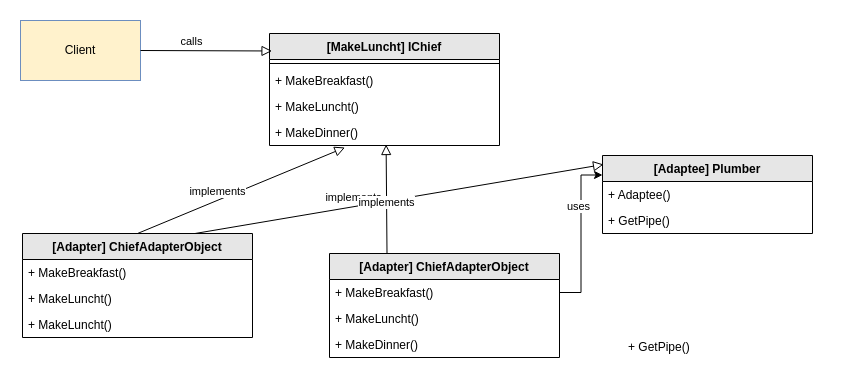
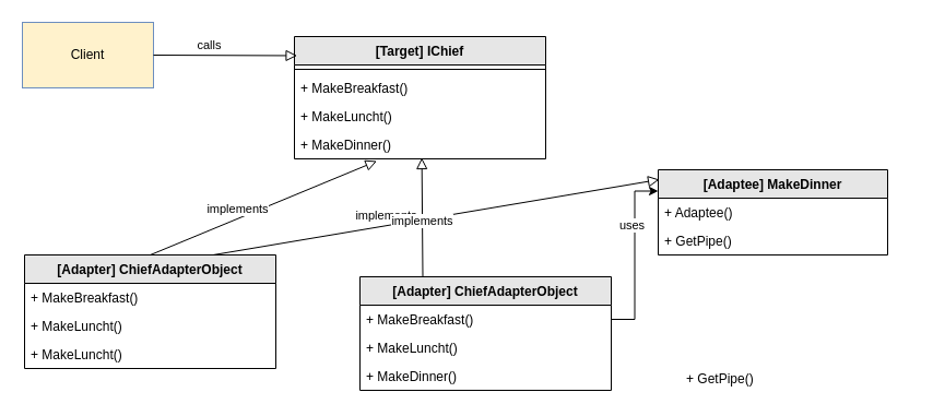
  <mxCell id="0" />
  <mxCell id="1" parent="0" />
- <mxCell id="2" value="[MakeLuncht]&amp;nbsp;IChief" style="swimlane;fontStyle=1;align=center;verticalAlign=top;childLayout=stackLayout;horizontal=1;startSize=26;horizontalStack=0;resizeParent=1;resizeParentMax=0;resizeLast=0;collapsible=1;marginBottom=0;whiteSpace=wrap;html=1;fillColor=#E6E6E6;" vertex="1" parent="1"><mxGeometry x="269" y="33" width="230" height="112" as="geometry" /></mxCell>
+ <mxCell id="2" value="[Target]&amp;nbsp;IChief" style="swimlane;fontStyle=1;align=center;verticalAlign=top;childLayout=stackLayout;horizontal=1;startSize=26;horizontalStack=0;resizeParent=1;resizeParentMax=0;resizeLast=0;collapsible=1;marginBottom=0;whiteSpace=wrap;html=1;fillColor=#E6E6E6;" vertex="1" parent="1"><mxGeometry x="269" y="33" width="230" height="112" as="geometry" /></mxCell>
  <mxCell id="3" value="" style="line;strokeWidth=1;fillColor=none;align=left;verticalAlign=middle;spacingTop=-1;spacingLeft=3;spacingRight=3;rotatable=0;labelPosition=right;points=[];portConstraint=eastwest;strokeColor=inherit;" vertex="1" parent="2"><mxGeometry y="26" width="230" height="8" as="geometry" /></mxCell>
  <mxCell id="4" value="+ MakeBreakfast()" style="text;strokeColor=none;fillColor=none;align=left;verticalAlign=top;spacingLeft=4;spacingRight=4;overflow=hidden;rotatable=0;points=[[0,0.5],[1,0.5]];portConstraint=eastwest;whiteSpace=wrap;html=1;" vertex="1" parent="2"><mxGeometry y="34" width="230" height="26" as="geometry" /></mxCell>
  <mxCell id="5" value="+ MakeLuncht()" style="text;strokeColor=none;fillColor=none;align=left;verticalAlign=top;spacingLeft=4;spacingRight=4;overflow=hidden;rotatable=0;points=[[0,0.5],[1,0.5]];portConstraint=eastwest;whiteSpace=wrap;html=1;" vertex="1" parent="2"><mxGeometry y="60" width="230" height="26" as="geometry" /></mxCell>
  <mxCell id="6" value="+ MakeDinner()" style="text;strokeColor=none;fillColor=none;align=left;verticalAlign=top;spacingLeft=4;spacingRight=4;overflow=hidden;rotatable=0;points=[[0,0.5],[1,0.5]];portConstraint=eastwest;whiteSpace=wrap;html=1;" vertex="1" parent="2"><mxGeometry y="86" width="230" height="26" as="geometry" /></mxCell>
- <mxCell id="7" value="[Adaptee]&amp;nbsp;Plumber" style="swimlane;fontStyle=1;align=center;verticalAlign=top;childLayout=stackLayout;horizontal=1;startSize=26;horizontalStack=0;resizeParent=1;resizeParentMax=0;resizeLast=0;collapsible=1;marginBottom=0;whiteSpace=wrap;html=1;fillColor=#E6E6E6;" vertex="1" parent="1"><mxGeometry x="602" y="155" width="210" height="78" as="geometry" /></mxCell>
+ <mxCell id="7" value="[Adaptee]&amp;nbsp;MakeDinner" style="swimlane;fontStyle=1;align=center;verticalAlign=top;childLayout=stackLayout;horizontal=1;startSize=26;horizontalStack=0;resizeParent=1;resizeParentMax=0;resizeLast=0;collapsible=1;marginBottom=0;whiteSpace=wrap;html=1;fillColor=#E6E6E6;" vertex="1" parent="1"><mxGeometry x="602" y="155" width="210" height="78" as="geometry" /></mxCell>
  <mxCell id="8" value="+ Adaptee()" style="text;strokeColor=none;fillColor=none;align=left;verticalAlign=top;spacingLeft=4;spacingRight=4;overflow=hidden;rotatable=0;points=[[0,0.5],[1,0.5]];portConstraint=eastwest;whiteSpace=wrap;html=1;" vertex="1" parent="7"><mxGeometry y="26" width="210" height="26" as="geometry" /></mxCell>
  <mxCell id="9" value="+ GetPipe()" style="text;strokeColor=none;fillColor=none;align=left;verticalAlign=top;spacingLeft=4;spacingRight=4;overflow=hidden;rotatable=0;points=[[0,0.5],[1,0.5]];portConstraint=eastwest;whiteSpace=wrap;html=1;" vertex="1" parent="7"><mxGeometry y="52" width="210" height="26" as="geometry" /></mxCell>
  <mxCell id="10" style="edgeStyle=orthogonalEdgeStyle;rounded=0;orthogonalLoop=1;jettySize=auto;html=1;exitX=1;exitY=0.5;exitDx=0;exitDy=0;entryX=0;entryY=0.25;entryDx=0;entryDy=0;" edge="1" parent="1" source="13" target="7"><mxGeometry relative="1" as="geometry" /></mxCell>
  <mxCell id="11" value="uses" style="edgeLabel;html=1;align=center;verticalAlign=middle;resizable=0;points=[];" vertex="1" connectable="0" parent="10"><mxGeometry x="0.247" y="1" relative="1" as="geometry"><mxPoint x="-2" y="-8" as="offset" /></mxGeometry></mxCell>
  <mxCell id="12" value="[Adapter]&amp;nbsp;ChiefAdapterObject" style="swimlane;fontStyle=1;align=center;verticalAlign=top;childLayout=stackLayout;horizontal=1;startSize=26;horizontalStack=0;resizeParent=1;resizeParentMax=0;resizeLast=0;collapsible=1;marginBottom=0;whiteSpace=wrap;html=1;fillColor=#E6E6E6;" vertex="1" parent="1"><mxGeometry x="329" y="253" width="230" height="104" as="geometry" /></mxCell>
  <mxCell id="13" value="+ MakeBreakfast()" style="text;strokeColor=none;fillColor=none;align=left;verticalAlign=top;spacingLeft=4;spacingRight=4;overflow=hidden;rotatable=0;points=[[0,0.5],[1,0.5]];portConstraint=eastwest;whiteSpace=wrap;html=1;" vertex="1" parent="12"><mxGeometry y="26" width="230" height="26" as="geometry" /></mxCell>
  <mxCell id="14" value="+ MakeLuncht()" style="text;strokeColor=none;fillColor=none;align=left;verticalAlign=top;spacingLeft=4;spacingRight=4;overflow=hidden;rotatable=0;points=[[0,0.5],[1,0.5]];portConstraint=eastwest;whiteSpace=wrap;html=1;" vertex="1" parent="12"><mxGeometry y="52" width="230" height="26" as="geometry" /></mxCell>
  <mxCell id="15" value="+ MakeDinner()" style="text;strokeColor=none;fillColor=none;align=left;verticalAlign=top;spacingLeft=4;spacingRight=4;overflow=hidden;rotatable=0;points=[[0,0.5],[1,0.5]];portConstraint=eastwest;whiteSpace=wrap;html=1;" vertex="1" parent="12"><mxGeometry y="78" width="230" height="26" as="geometry" /></mxCell>
  <mxCell id="16" value="implements" style="html=1;verticalAlign=bottom;endArrow=block;endSize=8;curved=0;rounded=0;exitX=0.75;exitY=0;exitDx=0;exitDy=0;endFill=0;entryX=0.005;entryY=0.115;entryDx=0;entryDy=0;entryPerimeter=0;" edge="1" parent="1" source="17" target="7"><mxGeometry x="-0.225" relative="1" as="geometry"><mxPoint x="407" y="203" as="sourcePoint" /><mxPoint x="402" y="193" as="targetPoint" /><mxPoint as="offset" /></mxGeometry></mxCell>
  <mxCell id="17" value="[Adapter]&amp;nbsp;ChiefAdapterObject" style="swimlane;fontStyle=1;align=center;verticalAlign=top;childLayout=stackLayout;horizontal=1;startSize=26;horizontalStack=0;resizeParent=1;resizeParentMax=0;resizeLast=0;collapsible=1;marginBottom=0;whiteSpace=wrap;html=1;fillColor=#E6E6E6;" vertex="1" parent="1"><mxGeometry x="22" y="233" width="230" height="104" as="geometry" /></mxCell>
  <mxCell id="18" value="+ MakeBreakfast()" style="text;strokeColor=none;fillColor=none;align=left;verticalAlign=top;spacingLeft=4;spacingRight=4;overflow=hidden;rotatable=0;points=[[0,0.5],[1,0.5]];portConstraint=eastwest;whiteSpace=wrap;html=1;" vertex="1" parent="17"><mxGeometry y="26" width="230" height="26" as="geometry" /></mxCell>
  <mxCell id="19" value="+ MakeLuncht()" style="text;strokeColor=none;fillColor=none;align=left;verticalAlign=top;spacingLeft=4;spacingRight=4;overflow=hidden;rotatable=0;points=[[0,0.5],[1,0.5]];portConstraint=eastwest;whiteSpace=wrap;html=1;" vertex="1" parent="17"><mxGeometry y="52" width="230" height="26" as="geometry" /></mxCell>
  <mxCell id="20" value="+ MakeLuncht()" style="text;strokeColor=none;fillColor=none;align=left;verticalAlign=top;spacingLeft=4;spacingRight=4;overflow=hidden;rotatable=0;points=[[0,0.5],[1,0.5]];portConstraint=eastwest;whiteSpace=wrap;html=1;" vertex="1" parent="17"><mxGeometry y="78" width="230" height="26" as="geometry" /></mxCell>
  <mxCell id="21" value="implements" style="html=1;verticalAlign=bottom;endArrow=block;endSize=8;curved=0;rounded=0;exitX=0.5;exitY=0;exitDx=0;exitDy=0;endFill=0;entryX=0.328;entryY=1.077;entryDx=0;entryDy=0;entryPerimeter=0;" edge="1" parent="1" source="17" target="6"><mxGeometry x="-0.225" relative="1" as="geometry"><mxPoint x="305" y="303" as="sourcePoint" /><mxPoint x="553" y="193" as="targetPoint" /><mxPoint as="offset" /></mxGeometry></mxCell>
  <mxCell id="22" value="implements" style="html=1;verticalAlign=bottom;endArrow=block;endSize=8;curved=0;rounded=0;exitX=0.25;exitY=0;exitDx=0;exitDy=0;endFill=0;entryX=0.507;entryY=0.962;entryDx=0;entryDy=0;entryPerimeter=0;" edge="1" parent="1" source="12" target="6"><mxGeometry x="-0.225" relative="1" as="geometry"><mxPoint x="305" y="303" as="sourcePoint" /><mxPoint x="553" y="193" as="targetPoint" /><mxPoint as="offset" /></mxGeometry></mxCell>
  <mxCell id="23" value="+ GetPipe()" style="text;strokeColor=none;fillColor=none;align=left;verticalAlign=top;spacingLeft=4;spacingRight=4;overflow=hidden;rotatable=0;points=[[0,0.5],[1,0.5]];portConstraint=eastwest;whiteSpace=wrap;html=1;" vertex="1" parent="1"><mxGeometry x="622" y="333" width="210" height="26" as="geometry" /></mxCell>
  <mxCell id="24" value="Client" style="rounded=0;whiteSpace=wrap;html=1;fillColor=#fff2cc;strokeColor=#6c8ebf;" vertex="1" parent="1"><mxGeometry x="20" y="20" width="120" height="60" as="geometry" /></mxCell>
  <mxCell id="25" value="calls" style="html=1;verticalAlign=bottom;endArrow=block;endSize=8;curved=0;rounded=0;exitX=1;exitY=0.5;exitDx=0;exitDy=0;endFill=0;entryX=0.011;entryY=0.156;entryDx=0;entryDy=0;entryPerimeter=0;" edge="1" parent="1" source="24" target="2"><mxGeometry x="-0.225" relative="1" as="geometry"><mxPoint x="147" y="243" as="sourcePoint" /><mxPoint x="354" y="157" as="targetPoint" /><mxPoint as="offset" /></mxGeometry></mxCell>
